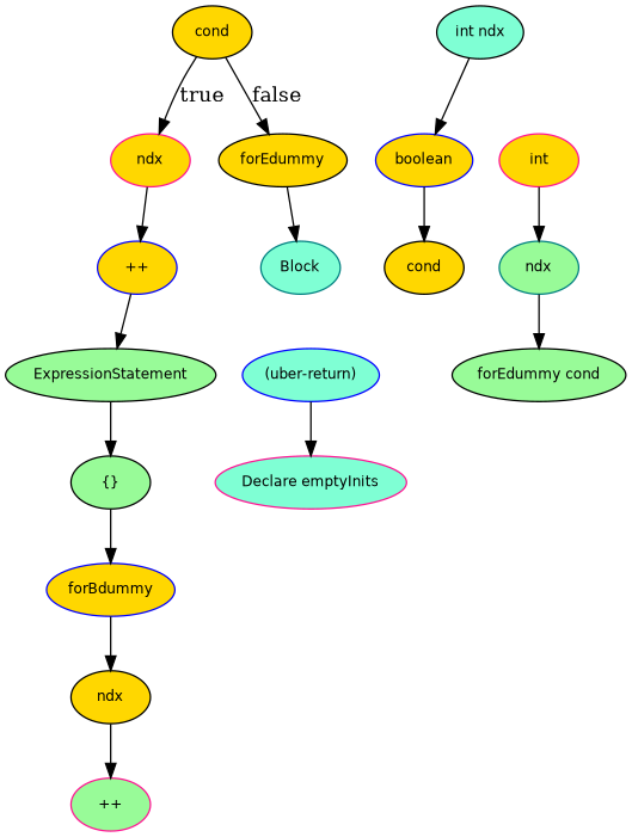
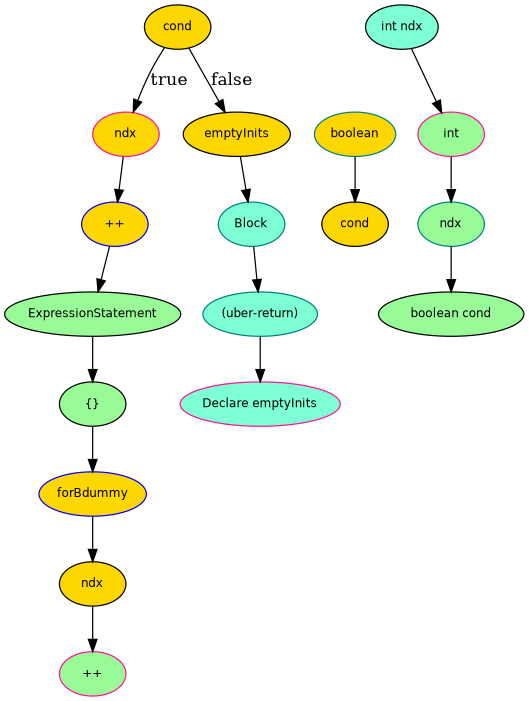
  digraph {
    node [color=black fillcolor=gold fontname=Helvetica fontsize=10 style=filled]
    n1 [color=teal fillcolor=aquamarine label=Block]
-   n2 [color=blue fillcolor=aquamarine label="(uber-return)"]
+   n2 [color=teal fillcolor=aquamarine label="(uber-return)"]
    n3 [color=deeppink fillcolor=aquamarine label="Declare emptyInits"]
    n4 [label=cond]
    n5 [color=deeppink label=ndx]
-   n6 [label=forEdummy]
+   n6 [label=emptyInits]
    n7 [color=blue label="++"]
    n8 [fillcolor=palegreen label=ExpressionStatement]
    n9 [fillcolor=palegreen label="{}"]
    n10 [color=blue label=forBdummy]
    n11 [label=ndx]
    n12 [color=deeppink fillcolor=palegreen label="++"]
    n13 [label=cond]
-   n14 [color=blue label=boolean]
-   n15 [fillcolor=palegreen label="forEdummy cond"]
+   n14 [color=teal label=boolean]
+   n15 [fillcolor=palegreen label="boolean cond"]
    n16 [color=teal fillcolor=palegreen label=ndx]
-   n17 [color=deeppink label=int]
+   n17 [color=deeppink fillcolor=palegreen label=int]
    n18 [fillcolor=aquamarine label="int ndx"]
+   n1 -> n2
    n2 -> n3
    n4 -> n5 [label=true]
    n4 -> n6 [label=false]
    n5 -> n7
    n6 -> n1
    n7 -> n8
    n8 -> n9
    n9 -> n10
    n10 -> n11
    n11 -> n12
    n14 -> n13
    n16 -> n15
    n17 -> n16
-   n18 -> n14
+   n18 -> n17
  }
